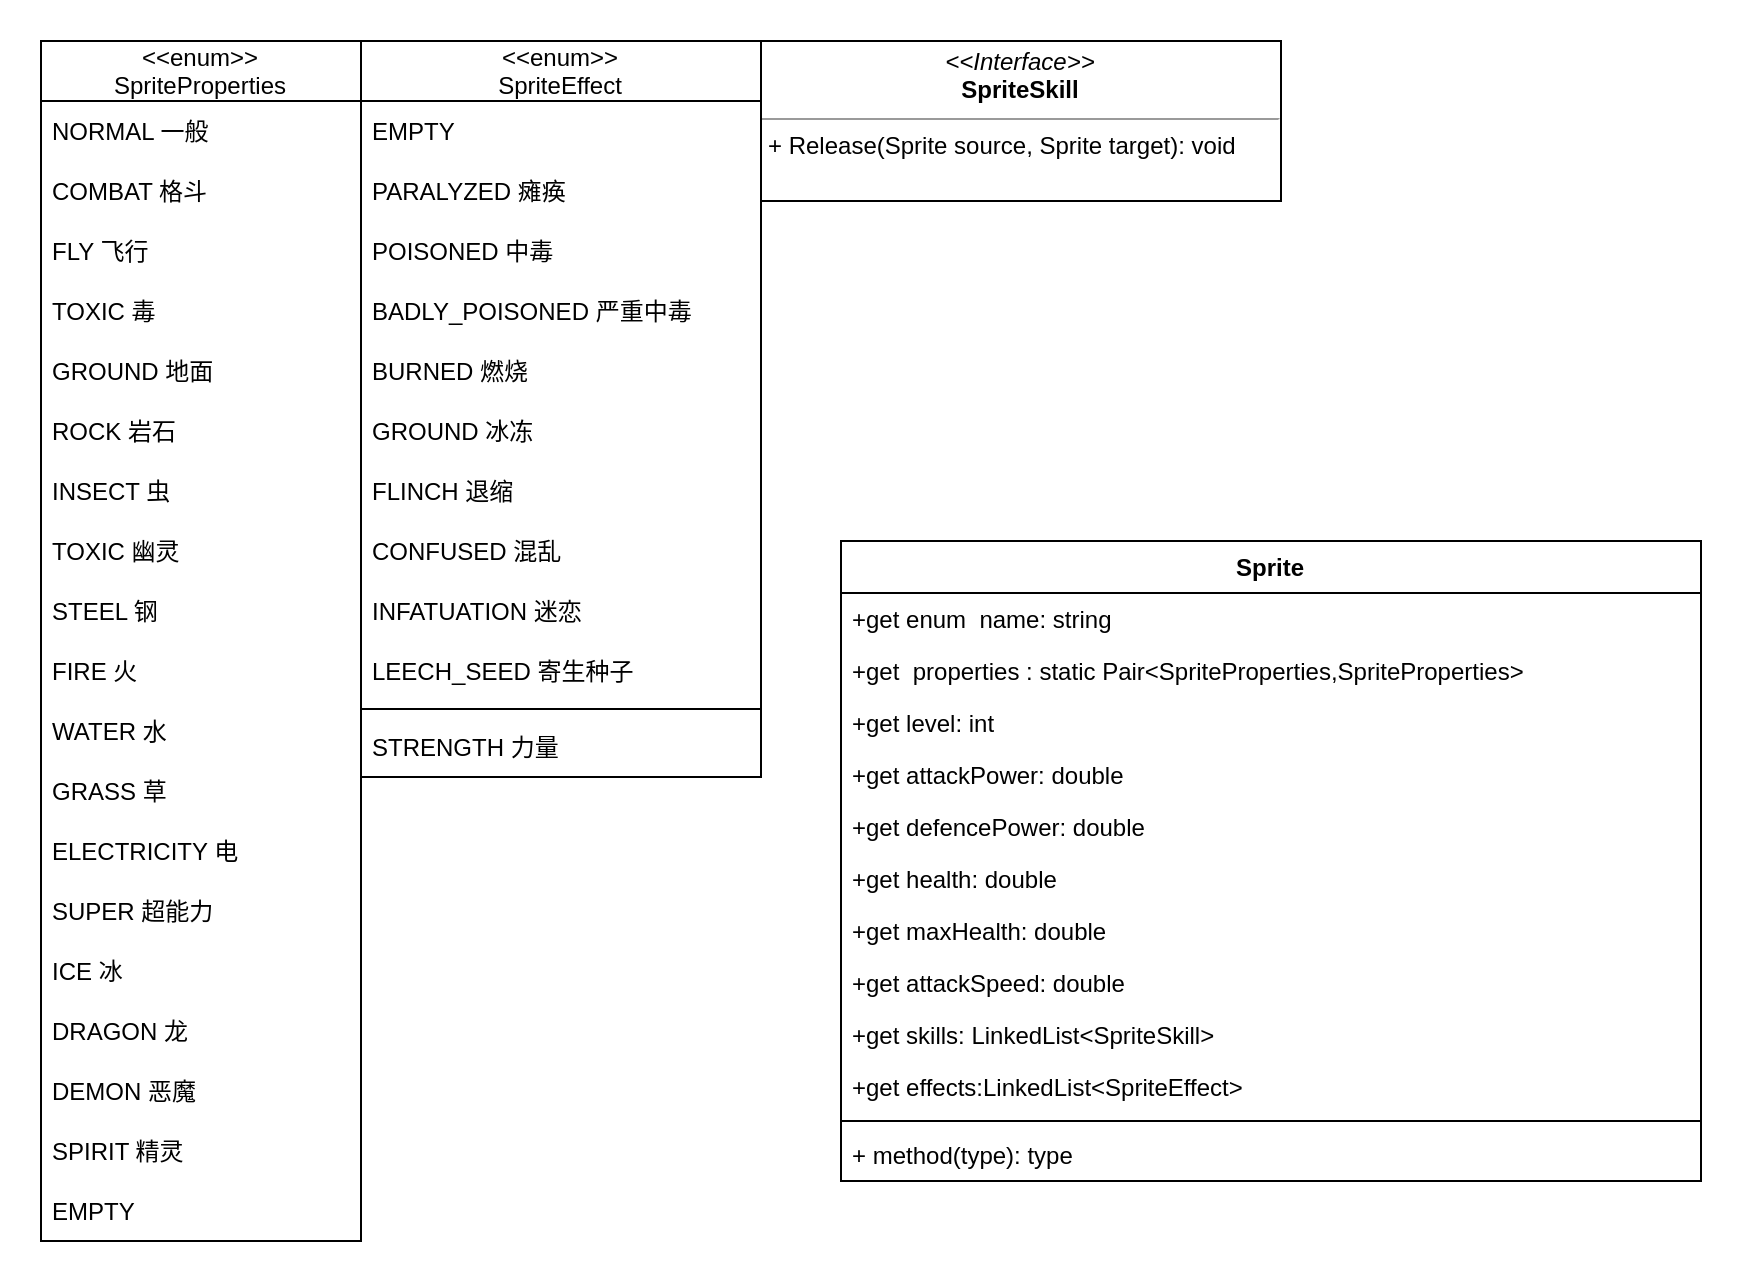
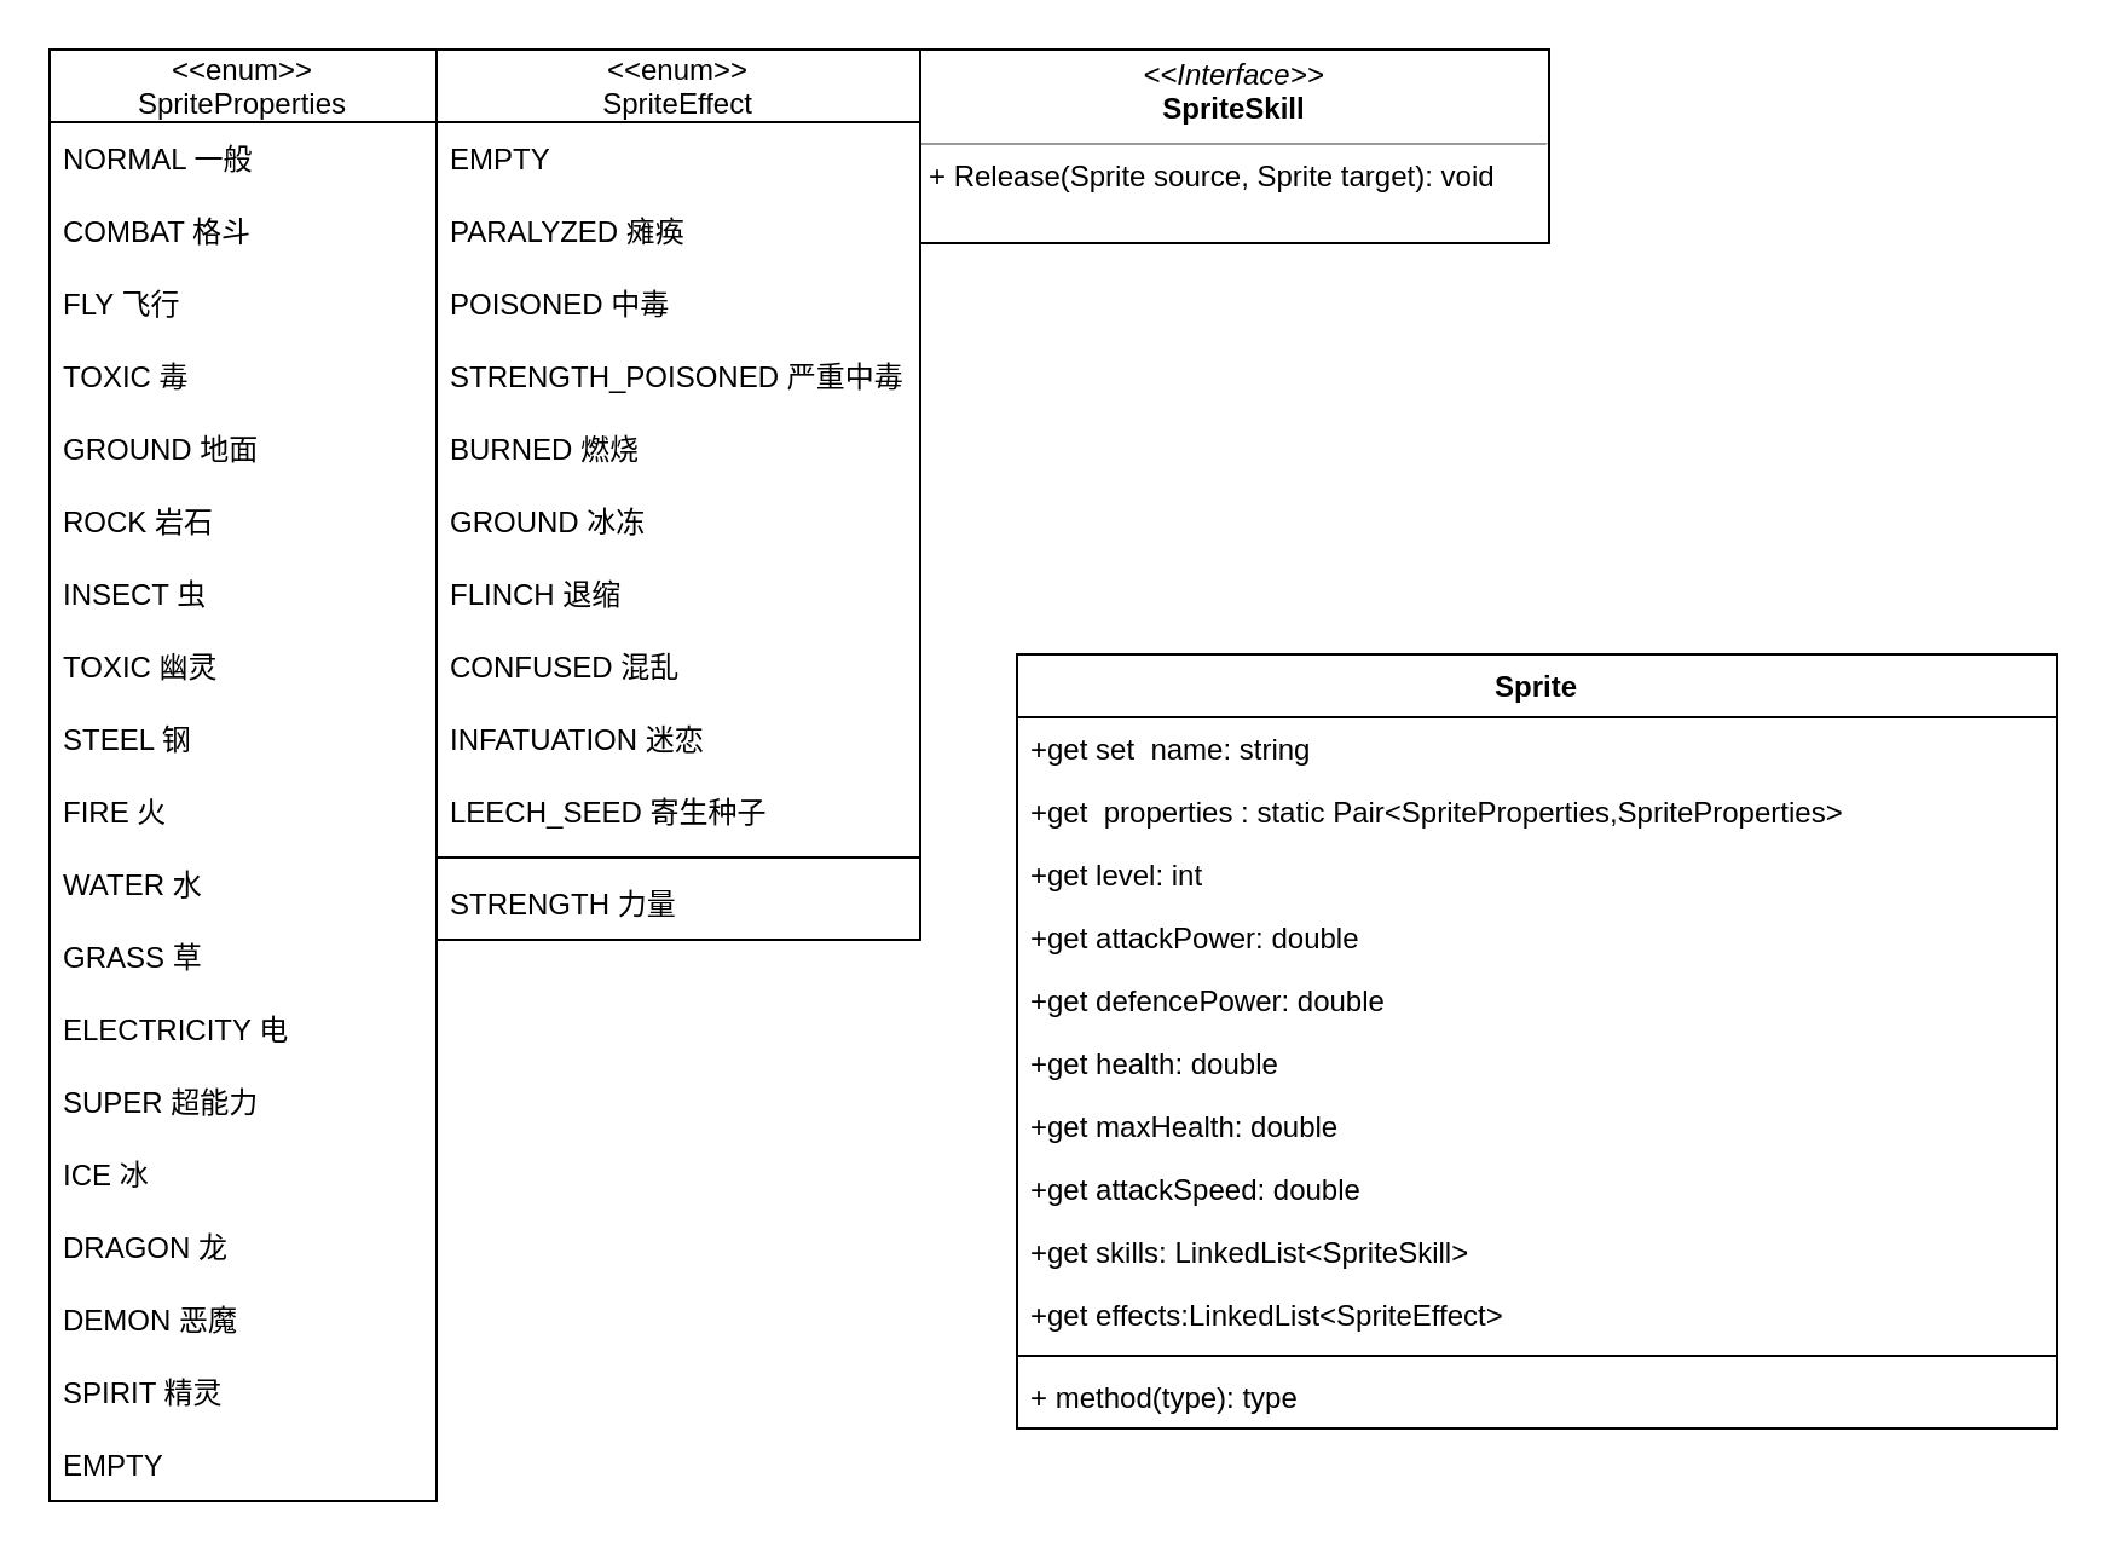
  <mxCell id="0" />
  <mxCell id="1" parent="0" />
  <mxCell id="2" value="&lt;&lt;enum&gt;&gt;&#10;SpriteProperties" style="swimlane;fontStyle=0;childLayout=stackLayout;horizontal=1;startSize=30;horizontalStack=0;resizeParent=1;resizeParentMax=0;resizeLast=0;collapsible=1;marginBottom=0;" vertex="1" parent="1"><mxGeometry x="20" y="20" width="160" height="600" as="geometry"><mxRectangle x="60" y="50" width="140" height="30" as="alternateBounds" /></mxGeometry></mxCell>
  <mxCell id="3" value="NORMAL 一般" style="text;strokeColor=none;fillColor=none;align=left;verticalAlign=middle;spacingLeft=4;spacingRight=4;overflow=hidden;points=[[0,0.5],[1,0.5]];portConstraint=eastwest;rotatable=0;" vertex="1" parent="2"><mxGeometry y="30" width="160" height="30" as="geometry" /></mxCell>
  <mxCell id="4" value="COMBAT 格斗" style="text;strokeColor=none;fillColor=none;align=left;verticalAlign=middle;spacingLeft=4;spacingRight=4;overflow=hidden;points=[[0,0.5],[1,0.5]];portConstraint=eastwest;rotatable=0;" vertex="1" parent="2"><mxGeometry y="60" width="160" height="30" as="geometry" /></mxCell>
  <mxCell id="5" value="FLY 飞行" style="text;strokeColor=none;fillColor=none;align=left;verticalAlign=middle;spacingLeft=4;spacingRight=4;overflow=hidden;points=[[0,0.5],[1,0.5]];portConstraint=eastwest;rotatable=0;" vertex="1" parent="2"><mxGeometry y="90" width="160" height="30" as="geometry" /></mxCell>
  <mxCell id="6" value="TOXIC 毒" style="text;strokeColor=none;fillColor=none;align=left;verticalAlign=middle;spacingLeft=4;spacingRight=4;overflow=hidden;points=[[0,0.5],[1,0.5]];portConstraint=eastwest;rotatable=0;" vertex="1" parent="2"><mxGeometry y="120" width="160" height="30" as="geometry" /></mxCell>
  <mxCell id="7" value="GROUND 地面" style="text;strokeColor=none;fillColor=none;align=left;verticalAlign=middle;spacingLeft=4;spacingRight=4;overflow=hidden;points=[[0,0.5],[1,0.5]];portConstraint=eastwest;rotatable=0;" vertex="1" parent="2"><mxGeometry y="150" width="160" height="30" as="geometry" /></mxCell>
  <mxCell id="8" value="ROCK 岩石" style="text;strokeColor=none;fillColor=none;align=left;verticalAlign=middle;spacingLeft=4;spacingRight=4;overflow=hidden;points=[[0,0.5],[1,0.5]];portConstraint=eastwest;rotatable=0;" vertex="1" parent="2"><mxGeometry y="180" width="160" height="30" as="geometry" /></mxCell>
  <mxCell id="9" value="INSECT 虫" style="text;strokeColor=none;fillColor=none;align=left;verticalAlign=middle;spacingLeft=4;spacingRight=4;overflow=hidden;points=[[0,0.5],[1,0.5]];portConstraint=eastwest;rotatable=0;" vertex="1" parent="2"><mxGeometry y="210" width="160" height="30" as="geometry" /></mxCell>
  <mxCell id="10" value="TOXIC 幽灵" style="text;strokeColor=none;fillColor=none;align=left;verticalAlign=middle;spacingLeft=4;spacingRight=4;overflow=hidden;points=[[0,0.5],[1,0.5]];portConstraint=eastwest;rotatable=0;" vertex="1" parent="2"><mxGeometry y="240" width="160" height="30" as="geometry" /></mxCell>
  <mxCell id="11" value="STEEL 钢" style="text;strokeColor=none;fillColor=none;align=left;verticalAlign=middle;spacingLeft=4;spacingRight=4;overflow=hidden;points=[[0,0.5],[1,0.5]];portConstraint=eastwest;rotatable=0;" vertex="1" parent="2"><mxGeometry y="270" width="160" height="30" as="geometry" /></mxCell>
  <mxCell id="12" value="FIRE 火" style="text;strokeColor=none;fillColor=none;align=left;verticalAlign=middle;spacingLeft=4;spacingRight=4;overflow=hidden;points=[[0,0.5],[1,0.5]];portConstraint=eastwest;rotatable=0;" vertex="1" parent="2"><mxGeometry y="300" width="160" height="30" as="geometry" /></mxCell>
  <mxCell id="13" value="WATER 水" style="text;strokeColor=none;fillColor=none;align=left;verticalAlign=middle;spacingLeft=4;spacingRight=4;overflow=hidden;points=[[0,0.5],[1,0.5]];portConstraint=eastwest;rotatable=0;" vertex="1" parent="2"><mxGeometry y="330" width="160" height="30" as="geometry" /></mxCell>
  <mxCell id="14" value="GRASS 草" style="text;strokeColor=none;fillColor=none;align=left;verticalAlign=middle;spacingLeft=4;spacingRight=4;overflow=hidden;points=[[0,0.5],[1,0.5]];portConstraint=eastwest;rotatable=0;" vertex="1" parent="2"><mxGeometry y="360" width="160" height="30" as="geometry" /></mxCell>
  <mxCell id="15" value="ELECTRICITY 电" style="text;strokeColor=none;fillColor=none;align=left;verticalAlign=middle;spacingLeft=4;spacingRight=4;overflow=hidden;points=[[0,0.5],[1,0.5]];portConstraint=eastwest;rotatable=0;" vertex="1" parent="2"><mxGeometry y="390" width="160" height="30" as="geometry" /></mxCell>
  <mxCell id="16" value="SUPER 超能力" style="text;strokeColor=none;fillColor=none;align=left;verticalAlign=middle;spacingLeft=4;spacingRight=4;overflow=hidden;points=[[0,0.5],[1,0.5]];portConstraint=eastwest;rotatable=0;" vertex="1" parent="2"><mxGeometry y="420" width="160" height="30" as="geometry" /></mxCell>
  <mxCell id="17" value="ICE 冰" style="text;strokeColor=none;fillColor=none;align=left;verticalAlign=middle;spacingLeft=4;spacingRight=4;overflow=hidden;points=[[0,0.5],[1,0.5]];portConstraint=eastwest;rotatable=0;" vertex="1" parent="2"><mxGeometry y="450" width="160" height="30" as="geometry" /></mxCell>
  <mxCell id="18" value="DRAGON 龙" style="text;strokeColor=none;fillColor=none;align=left;verticalAlign=middle;spacingLeft=4;spacingRight=4;overflow=hidden;points=[[0,0.5],[1,0.5]];portConstraint=eastwest;rotatable=0;" vertex="1" parent="2"><mxGeometry y="480" width="160" height="30" as="geometry" /></mxCell>
  <mxCell id="19" value="DEMON 恶魔" style="text;strokeColor=none;fillColor=none;align=left;verticalAlign=middle;spacingLeft=4;spacingRight=4;overflow=hidden;points=[[0,0.5],[1,0.5]];portConstraint=eastwest;rotatable=0;" vertex="1" parent="2"><mxGeometry y="510" width="160" height="30" as="geometry" /></mxCell>
  <mxCell id="20" value="SPIRIT 精灵" style="text;strokeColor=none;fillColor=none;align=left;verticalAlign=middle;spacingLeft=4;spacingRight=4;overflow=hidden;points=[[0,0.5],[1,0.5]];portConstraint=eastwest;rotatable=0;" vertex="1" parent="2"><mxGeometry y="540" width="160" height="30" as="geometry" /></mxCell>
  <mxCell id="21" value="EMPTY" style="text;strokeColor=none;fillColor=none;align=left;verticalAlign=middle;spacingLeft=4;spacingRight=4;overflow=hidden;points=[[0,0.5],[1,0.5]];portConstraint=eastwest;rotatable=0;" vertex="1" parent="2"><mxGeometry y="570" width="160" height="30" as="geometry" /></mxCell>
  <mxCell id="22" value="Sprite" style="swimlane;fontStyle=1;align=center;verticalAlign=top;childLayout=stackLayout;horizontal=1;startSize=26;horizontalStack=0;resizeParent=1;resizeParentMax=0;resizeLast=0;collapsible=1;marginBottom=0;" vertex="1" parent="1"><mxGeometry x="420" y="270" width="430" height="320" as="geometry" /></mxCell>
- <mxCell id="23" value="+get enum  name: string" style="text;strokeColor=none;fillColor=none;align=left;verticalAlign=top;spacingLeft=4;spacingRight=4;overflow=hidden;rotatable=0;points=[[0,0.5],[1,0.5]];portConstraint=eastwest;" vertex="1" parent="22"><mxGeometry y="26" width="430" height="26" as="geometry" /></mxCell>
+ <mxCell id="23" value="+get set  name: string" style="text;strokeColor=none;fillColor=none;align=left;verticalAlign=top;spacingLeft=4;spacingRight=4;overflow=hidden;rotatable=0;points=[[0,0.5],[1,0.5]];portConstraint=eastwest;" vertex="1" parent="22"><mxGeometry y="26" width="430" height="26" as="geometry" /></mxCell>
  <mxCell id="24" value="+get  properties : static Pair&lt;SpriteProperties,SpriteProperties&gt;" style="text;strokeColor=none;fillColor=none;align=left;verticalAlign=top;spacingLeft=4;spacingRight=4;overflow=hidden;rotatable=0;points=[[0,0.5],[1,0.5]];portConstraint=eastwest;" vertex="1" parent="22"><mxGeometry y="52" width="430" height="26" as="geometry" /></mxCell>
  <mxCell id="25" value="+get level: int" style="text;strokeColor=none;fillColor=none;align=left;verticalAlign=top;spacingLeft=4;spacingRight=4;overflow=hidden;rotatable=0;points=[[0,0.5],[1,0.5]];portConstraint=eastwest;" vertex="1" parent="22"><mxGeometry y="78" width="430" height="26" as="geometry" /></mxCell>
  <mxCell id="26" value="+get attackPower: double" style="text;strokeColor=none;fillColor=none;align=left;verticalAlign=top;spacingLeft=4;spacingRight=4;overflow=hidden;rotatable=0;points=[[0,0.5],[1,0.5]];portConstraint=eastwest;" vertex="1" parent="22"><mxGeometry y="104" width="430" height="26" as="geometry" /></mxCell>
  <mxCell id="27" value="+get defencePower: double" style="text;strokeColor=none;fillColor=none;align=left;verticalAlign=top;spacingLeft=4;spacingRight=4;overflow=hidden;rotatable=0;points=[[0,0.5],[1,0.5]];portConstraint=eastwest;" vertex="1" parent="22"><mxGeometry y="130" width="430" height="26" as="geometry" /></mxCell>
  <mxCell id="28" value="+get health: double" style="text;strokeColor=none;fillColor=none;align=left;verticalAlign=top;spacingLeft=4;spacingRight=4;overflow=hidden;rotatable=0;points=[[0,0.5],[1,0.5]];portConstraint=eastwest;" vertex="1" parent="22"><mxGeometry y="156" width="430" height="26" as="geometry" /></mxCell>
  <mxCell id="29" value="+get maxHealth: double" style="text;strokeColor=none;fillColor=none;align=left;verticalAlign=top;spacingLeft=4;spacingRight=4;overflow=hidden;rotatable=0;points=[[0,0.5],[1,0.5]];portConstraint=eastwest;" vertex="1" parent="22"><mxGeometry y="182" width="430" height="26" as="geometry" /></mxCell>
  <mxCell id="30" value="+get attackSpeed: double" style="text;strokeColor=none;fillColor=none;align=left;verticalAlign=top;spacingLeft=4;spacingRight=4;overflow=hidden;rotatable=0;points=[[0,0.5],[1,0.5]];portConstraint=eastwest;" vertex="1" parent="22"><mxGeometry y="208" width="430" height="26" as="geometry" /></mxCell>
  <mxCell id="31" value="+get skills: LinkedList&lt;SpriteSkill&gt;" style="text;strokeColor=none;fillColor=none;align=left;verticalAlign=top;spacingLeft=4;spacingRight=4;overflow=hidden;rotatable=0;points=[[0,0.5],[1,0.5]];portConstraint=eastwest;" vertex="1" parent="22"><mxGeometry y="234" width="430" height="26" as="geometry" /></mxCell>
  <mxCell id="32" value="+get effects:LinkedList&lt;SpriteEffect&gt;" style="text;strokeColor=none;fillColor=none;align=left;verticalAlign=top;spacingLeft=4;spacingRight=4;overflow=hidden;rotatable=0;points=[[0,0.5],[1,0.5]];portConstraint=eastwest;" vertex="1" parent="22"><mxGeometry y="260" width="430" height="26" as="geometry" /></mxCell>
  <mxCell id="33" value="" style="line;strokeWidth=1;fillColor=none;align=left;verticalAlign=middle;spacingTop=-1;spacingLeft=3;spacingRight=3;rotatable=0;labelPosition=right;points=[];portConstraint=eastwest;" vertex="1" parent="22"><mxGeometry y="286" width="430" height="8" as="geometry" /></mxCell>
  <mxCell id="34" value="+ method(type): type" style="text;strokeColor=none;fillColor=none;align=left;verticalAlign=top;spacingLeft=4;spacingRight=4;overflow=hidden;rotatable=0;points=[[0,0.5],[1,0.5]];portConstraint=eastwest;" vertex="1" parent="22"><mxGeometry y="294" width="430" height="26" as="geometry" /></mxCell>
  <mxCell id="35" value="&lt;p style=&quot;margin:0px;margin-top:4px;text-align:center;&quot;&gt;&lt;i&gt;&amp;lt;&amp;lt;Interface&amp;gt;&amp;gt;&lt;/i&gt;&lt;br&gt;&lt;b&gt;SpriteSkill&lt;/b&gt;&lt;/p&gt;&lt;hr size=&quot;1&quot;&gt;&lt;p style=&quot;margin:0px;margin-left:4px;&quot;&gt;+ Release(Sprite source, Sprite target): void&lt;br&gt;&lt;/p&gt;" style="verticalAlign=top;align=left;overflow=fill;fontSize=12;fontFamily=Helvetica;html=1;" vertex="1" parent="1"><mxGeometry x="380" y="20" width="260" height="80" as="geometry" /></mxCell>
  <mxCell id="36" value="&lt;&lt;enum&gt;&gt;&#10;SpriteEffect" style="swimlane;fontStyle=0;childLayout=stackLayout;horizontal=1;startSize=30;horizontalStack=0;resizeParent=1;resizeParentMax=0;resizeLast=0;collapsible=1;marginBottom=0;" vertex="1" parent="1"><mxGeometry x="180" y="20" width="200" height="368" as="geometry"><mxRectangle x="60" y="50" width="140" height="30" as="alternateBounds" /></mxGeometry></mxCell>
  <mxCell id="37" value="EMPTY" style="text;strokeColor=none;fillColor=none;align=left;verticalAlign=middle;spacingLeft=4;spacingRight=4;overflow=hidden;points=[[0,0.5],[1,0.5]];portConstraint=eastwest;rotatable=0;" vertex="1" parent="36"><mxGeometry y="30" width="200" height="30" as="geometry" /></mxCell>
  <mxCell id="38" value="PARALYZED 瘫痪" style="text;strokeColor=none;fillColor=none;align=left;verticalAlign=middle;spacingLeft=4;spacingRight=4;overflow=hidden;points=[[0,0.5],[1,0.5]];portConstraint=eastwest;rotatable=0;" vertex="1" parent="36"><mxGeometry y="60" width="200" height="30" as="geometry" /></mxCell>
  <mxCell id="39" value="POISONED 中毒" style="text;strokeColor=none;fillColor=none;align=left;verticalAlign=middle;spacingLeft=4;spacingRight=4;overflow=hidden;points=[[0,0.5],[1,0.5]];portConstraint=eastwest;rotatable=0;" vertex="1" parent="36"><mxGeometry y="90" width="200" height="30" as="geometry" /></mxCell>
- <mxCell id="40" value="BADLY_POISONED 严重中毒" style="text;strokeColor=none;fillColor=none;align=left;verticalAlign=middle;spacingLeft=4;spacingRight=4;overflow=hidden;points=[[0,0.5],[1,0.5]];portConstraint=eastwest;rotatable=0;" vertex="1" parent="36"><mxGeometry y="120" width="200" height="30" as="geometry" /></mxCell>
+ <mxCell id="40" value="STRENGTH_POISONED 严重中毒" style="text;strokeColor=none;fillColor=none;align=left;verticalAlign=middle;spacingLeft=4;spacingRight=4;overflow=hidden;points=[[0,0.5],[1,0.5]];portConstraint=eastwest;rotatable=0;" vertex="1" parent="36"><mxGeometry y="120" width="200" height="30" as="geometry" /></mxCell>
  <mxCell id="41" value="BURNED 燃烧" style="text;strokeColor=none;fillColor=none;align=left;verticalAlign=middle;spacingLeft=4;spacingRight=4;overflow=hidden;points=[[0,0.5],[1,0.5]];portConstraint=eastwest;rotatable=0;" vertex="1" parent="36"><mxGeometry y="150" width="200" height="30" as="geometry" /></mxCell>
  <mxCell id="42" value="GROUND 冰冻" style="text;strokeColor=none;fillColor=none;align=left;verticalAlign=middle;spacingLeft=4;spacingRight=4;overflow=hidden;points=[[0,0.5],[1,0.5]];portConstraint=eastwest;rotatable=0;" vertex="1" parent="36"><mxGeometry y="180" width="200" height="30" as="geometry" /></mxCell>
  <mxCell id="43" value="FLINCH 退缩" style="text;strokeColor=none;fillColor=none;align=left;verticalAlign=middle;spacingLeft=4;spacingRight=4;overflow=hidden;points=[[0,0.5],[1,0.5]];portConstraint=eastwest;rotatable=0;" vertex="1" parent="36"><mxGeometry y="210" width="200" height="30" as="geometry" /></mxCell>
  <mxCell id="44" value="CONFUSED 混乱" style="text;strokeColor=none;fillColor=none;align=left;verticalAlign=middle;spacingLeft=4;spacingRight=4;overflow=hidden;points=[[0,0.5],[1,0.5]];portConstraint=eastwest;rotatable=0;" vertex="1" parent="36"><mxGeometry y="240" width="200" height="30" as="geometry" /></mxCell>
  <mxCell id="45" value="INFATUATION 迷恋" style="text;strokeColor=none;fillColor=none;align=left;verticalAlign=middle;spacingLeft=4;spacingRight=4;overflow=hidden;points=[[0,0.5],[1,0.5]];portConstraint=eastwest;rotatable=0;" vertex="1" parent="36"><mxGeometry y="270" width="200" height="30" as="geometry" /></mxCell>
  <mxCell id="46" value="LEECH_SEED 寄生种子" style="text;strokeColor=none;fillColor=none;align=left;verticalAlign=middle;spacingLeft=4;spacingRight=4;overflow=hidden;points=[[0,0.5],[1,0.5]];portConstraint=eastwest;rotatable=0;" vertex="1" parent="36"><mxGeometry y="300" width="200" height="30" as="geometry" /></mxCell>
  <mxCell id="47" value="" style="line;strokeWidth=1;fillColor=none;align=left;verticalAlign=middle;spacingTop=-1;spacingLeft=3;spacingRight=3;rotatable=0;labelPosition=right;points=[];portConstraint=eastwest;" vertex="1" parent="36"><mxGeometry y="330" width="200" height="8" as="geometry" /></mxCell>
  <mxCell id="48" value="STRENGTH 力量" style="text;strokeColor=none;fillColor=none;align=left;verticalAlign=middle;spacingLeft=4;spacingRight=4;overflow=hidden;points=[[0,0.5],[1,0.5]];portConstraint=eastwest;rotatable=0;" vertex="1" parent="36"><mxGeometry y="338" width="200" height="30" as="geometry" /></mxCell>
